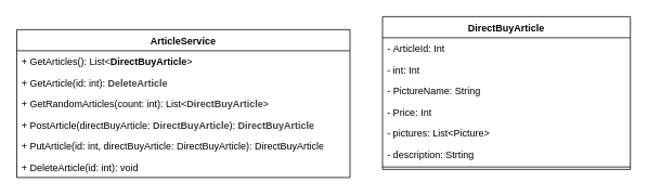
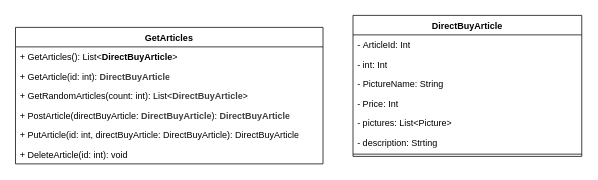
  <mxCell id="0" />
  <mxCell id="1" parent="0" />
  <mxCell id="2" value="DirectBuyArticle" style="swimlane;fontStyle=1;align=center;verticalAlign=top;childLayout=stackLayout;horizontal=1;startSize=26;horizontalStack=0;resizeParent=1;resizeParentMax=0;resizeLast=0;collapsible=1;marginBottom=0;whiteSpace=wrap;html=1;" parent="1" vertex="1"><mxGeometry x="470" y="20" width="305" height="188" as="geometry" /></mxCell>
  <mxCell id="3" value="-&amp;nbsp;&lt;span style=&quot;text-align: center; text-wrap: nowrap;&quot;&gt;ArticleId&lt;/span&gt;: Int" style="text;strokeColor=none;fillColor=none;align=left;verticalAlign=top;spacingLeft=4;spacingRight=4;overflow=hidden;rotatable=0;points=[[0,0.5],[1,0.5]];portConstraint=eastwest;whiteSpace=wrap;html=1;" parent="2" vertex="1"><mxGeometry y="26" width="305" height="26" as="geometry" /></mxCell>
  <mxCell id="4" value="&lt;div style=&quot;text-align: center;&quot;&gt;&lt;span style=&quot;background-color: initial;&quot;&gt;- int&lt;/span&gt;&lt;span style=&quot;background-color: initial;&quot;&gt;: Int&lt;/span&gt;&lt;/div&gt;" style="text;strokeColor=none;fillColor=none;align=left;verticalAlign=top;spacingLeft=4;spacingRight=4;overflow=hidden;rotatable=0;points=[[0,0.5],[1,0.5]];portConstraint=eastwest;whiteSpace=wrap;html=1;" parent="2" vertex="1"><mxGeometry y="52" width="305" height="26" as="geometry" /></mxCell>
  <mxCell id="5" value="-&amp;nbsp;&lt;span style=&quot;text-align: center; text-wrap: nowrap;&quot;&gt;Picture&lt;/span&gt;Name: String" style="text;strokeColor=none;fillColor=none;align=left;verticalAlign=top;spacingLeft=4;spacingRight=4;overflow=hidden;rotatable=0;points=[[0,0.5],[1,0.5]];portConstraint=eastwest;whiteSpace=wrap;html=1;" parent="2" vertex="1"><mxGeometry y="78" width="305" height="26" as="geometry" /></mxCell>
  <mxCell id="6" value="- Price: Int" style="text;strokeColor=none;fillColor=none;align=left;verticalAlign=top;spacingLeft=4;spacingRight=4;overflow=hidden;rotatable=0;points=[[0,0.5],[1,0.5]];portConstraint=eastwest;whiteSpace=wrap;html=1;" parent="2" vertex="1"><mxGeometry y="104" width="305" height="26" as="geometry" /></mxCell>
  <mxCell id="7" value="- pictures: List&amp;lt;Picture&amp;gt;" style="text;strokeColor=none;fillColor=none;align=left;verticalAlign=top;spacingLeft=4;spacingRight=4;overflow=hidden;rotatable=0;points=[[0,0.5],[1,0.5]];portConstraint=eastwest;whiteSpace=wrap;html=1;" parent="2" vertex="1"><mxGeometry y="130" width="305" height="26" as="geometry" /></mxCell>
  <mxCell id="8" value="- description: Strting" style="text;strokeColor=none;fillColor=none;align=left;verticalAlign=top;spacingLeft=4;spacingRight=4;overflow=hidden;rotatable=0;points=[[0,0.5],[1,0.5]];portConstraint=eastwest;whiteSpace=wrap;html=1;" parent="2" vertex="1"><mxGeometry y="156" width="305" height="26" as="geometry" /></mxCell>
  <mxCell id="9" value="" style="line;strokeWidth=1;fillColor=none;align=left;verticalAlign=middle;spacingTop=-1;spacingLeft=3;spacingRight=3;rotatable=0;labelPosition=right;points=[];portConstraint=eastwest;strokeColor=inherit;" parent="2" vertex="1"><mxGeometry y="182" width="305" height="6" as="geometry" /></mxCell>
- <mxCell id="10" value="&lt;span style=&quot;white-space: nowrap;&quot;&gt;ArticleService&lt;/span&gt;" style="swimlane;fontStyle=1;align=center;verticalAlign=top;childLayout=stackLayout;horizontal=1;startSize=26;horizontalStack=0;resizeParent=1;resizeParentMax=0;resizeLast=0;collapsible=1;marginBottom=0;whiteSpace=wrap;html=1;" parent="1" vertex="1"><mxGeometry y="36" width="410" height="182" as="geometry" x="20" /></mxCell>
+ <mxCell id="10" value="&lt;span style=&quot;white-space: nowrap;&quot;&gt;GetArticles&lt;/span&gt;" style="swimlane;fontStyle=1;align=center;verticalAlign=top;childLayout=stackLayout;horizontal=1;startSize=26;horizontalStack=0;resizeParent=1;resizeParentMax=0;resizeLast=0;collapsible=1;marginBottom=0;whiteSpace=wrap;html=1;" parent="1" vertex="1"><mxGeometry y="36" width="410" height="182" as="geometry" x="20" /></mxCell>
  <mxCell id="11" value="&lt;div style=&quot;text-align: center;&quot;&gt;&lt;span style=&quot;background-color: transparent; text-wrap-mode: nowrap;&quot;&gt;+ GetArticles(): List&amp;lt;&lt;/span&gt;&lt;span style=&quot;background-color: transparent;&quot;&gt;&lt;font color=&quot;#000000&quot;&gt;&lt;b&gt;DirectBuyArticle&lt;/b&gt;&lt;/font&gt;&lt;/span&gt;&lt;span style=&quot;background-color: transparent; text-wrap-mode: nowrap;&quot;&gt;&amp;gt;&lt;/span&gt;&lt;/div&gt;&lt;div&gt;&lt;span style=&quot;text-wrap-mode: nowrap;&quot;&gt;&lt;br&gt;&lt;/span&gt;&lt;/div&gt;" style="text;strokeColor=none;fillColor=none;align=left;verticalAlign=top;spacingLeft=4;spacingRight=4;overflow=hidden;rotatable=0;points=[[0,0.5],[1,0.5]];portConstraint=eastwest;whiteSpace=wrap;html=1;" parent="10" vertex="1"><mxGeometry y="26" width="410" height="26" as="geometry" /></mxCell>
- <mxCell id="12" value="&lt;span style=&quot;text-wrap-mode: nowrap;&quot;&gt;+ GetArticle(id: int):&amp;nbsp;&lt;/span&gt;&lt;b style=&quot;color: rgb(63, 63, 63); text-align: center;&quot;&gt;DeleteArticle&lt;/b&gt;" style="text;strokeColor=none;fillColor=none;align=left;verticalAlign=top;spacingLeft=4;spacingRight=4;overflow=hidden;rotatable=0;points=[[0,0.5],[1,0.5]];portConstraint=eastwest;whiteSpace=wrap;html=1;" parent="10" vertex="1"><mxGeometry y="52" width="410" height="26" as="geometry" /></mxCell>
+ <mxCell id="12" value="&lt;span style=&quot;text-wrap-mode: nowrap;&quot;&gt;+ GetArticle(id: int):&amp;nbsp;&lt;/span&gt;&lt;b style=&quot;color: rgb(63, 63, 63); text-align: center;&quot;&gt;DirectBuyArticle&lt;/b&gt;" style="text;strokeColor=none;fillColor=none;align=left;verticalAlign=top;spacingLeft=4;spacingRight=4;overflow=hidden;rotatable=0;points=[[0,0.5],[1,0.5]];portConstraint=eastwest;whiteSpace=wrap;html=1;" parent="10" vertex="1"><mxGeometry y="52" width="410" height="26" as="geometry" /></mxCell>
  <mxCell id="13" value="+ GetRandomArticles(count: int): List&amp;lt;&lt;b style=&quot;color: rgb(63, 63, 63); text-align: center;&quot;&gt;DirectBuyArticle&lt;/b&gt;&amp;gt;&lt;span style=&quot;font-family: monospace; font-size: 0px; text-wrap-mode: nowrap;&quot;&gt;%3CmxGraphModel%3E%3Croot%3E%3CmxCell%20id%3D%220%22%2F%3E%3CmxCell%20id%3D%221%22%20parent%3D%220%22%2F%3E%3CmxCell%20id%3D%222%22%20value%3D%22%2B%20NewBid(auctionArticle%3A%20AuctionArticle)%3A%20void%22%20style%3D%22text%3BstrokeColor%3Dnone%3BfillColor%3Dnone%3Balign%3Dleft%3BverticalAlign%3Dtop%3BspacingLeft%3D4%3BspacingRight%3D4%3Boverflow%3Dhidden%3Brotatable%3D0%3Bpoints%3D%5B%5B0%2C0.5%5D%2C%5B1%2C0.5%5D%5D%3BportConstraint%3Deastwest%3BwhiteSpace%3Dwrap%3Bhtml%3D1%3B%22%20vertex%3D%221%22%20parent%3D%221%22%3E%3CmxGeometry%20x%3D%2230%22%20y%3D%22436%22%20width%3D%22370%22%20height%3D%2226%22%20as%3D%22geometry%22%2F%3E%3C%2FmxCell%3E%3C%2Froot%3E%3C%2FmxGraphModel%3E&lt;/span&gt;&lt;span style=&quot;font-family: monospace; font-size: 0px; text-wrap-mode: nowrap;&quot;&gt;%3CmxGraphModel%3E%3Croot%3E%3CmxCell%20id%3D%220%22%2F%3E%3CmxCell%20id%3D%221%22%20parent%3D%220%22%2F%3E%3CmxCell%20id%3D%222%22%20value%3D%22%2B%20NewBid(auctionArticle%3A%20AuctionArticle)%3A%20void%22%20style%3D%22text%3BstrokeColor%3Dnone%3BfillColor%3Dnone%3Balign%3Dleft%3BverticalAlign%3Dtop%3BspacingLeft%3D4%3BspacingRight%3D4%3Boverflow%3Dhidden%3Brotatable%3D0%3Bpoints%3D%5B%5B0%2C0.5%5D%2C%5B1%2C0.5%5D%5D%3BportConstraint%3Deastwest%3BwhiteSpace%3Dwrap%3Bhtml%3D1%3B%22%20vertex%3D%221%22%20parent%3D%221%22%3E%3CmxGeometry%20x%3D%2230%22%20y%3D%22436%22%20width%3D%22370%22%20height%3D%2226%22%20as%3D%22geometry%22%2F%3E%3C%2FmxCell%3E%3C%2Froot%3E%3C%2FmxGraphModel%3E&lt;/span&gt;&lt;span style=&quot;font-family: monospace; font-size: 0px; text-wrap-mode: nowrap;&quot;&gt;%3CmxGraphModel%3E%3Croot%3E%3CmxCell%20id%3D%220%22%2F%3E%3CmxCell%20id%3D%221%22%20parent%3D%220%22%2F%3E%3CmxCell%20id%3D%222%22%20value%3D%22%2B%20NewBid(auctionArticle%3A%20AuctionArticle)%3A%20void%22%20style%3D%22text%3BstrokeColor%3Dnone%3BfillColor%3Dnone%3Balign%3Dleft%3BverticalAlign%3Dtop%3BspacingLeft%3D4%3BspacingRight%3D4%3Boverflow%3Dhidden%3Brotatable%3D0%3Bpoints%3D%5B%5B0%2C0.5%5D%2C%5B1%2C0.5%5D%5D%3BportConstraint%3Deastwest%3BwhiteSpace%3Dwrap%3Bhtml%3D1%3B%22%20vertex%3D%221%22%20parent%3D%221%22%3E%3CmxGeometry%20x%3D%2230%22%20y%3D%22436%22%20width%3D%22370%22%20height%3D%2226%22%20as%3D%22geometry%22%2F%3E%3C%2FmxCell%3E%3C%2Froot%3E%3C%2FmxGraphModel%3E&lt;/span&gt;" style="text;strokeColor=none;fillColor=none;align=left;verticalAlign=top;spacingLeft=4;spacingRight=4;overflow=hidden;rotatable=0;points=[[0,0.5],[1,0.5]];portConstraint=eastwest;whiteSpace=wrap;html=1;" parent="10" vertex="1"><mxGeometry y="78" width="410" height="26" as="geometry" /></mxCell>
  <mxCell id="14" value="+ PostArticle(directBuyArticle:&amp;nbsp;&lt;b style=&quot;color: rgb(63, 63, 63); text-align: center;&quot;&gt;DirectBuyArticle&lt;/b&gt;):&amp;nbsp;&lt;b style=&quot;color: rgb(63, 63, 63); text-align: center;&quot;&gt;DirectBuyArticle&lt;/b&gt;" style="text;strokeColor=none;fillColor=none;align=left;verticalAlign=top;spacingLeft=4;spacingRight=4;overflow=hidden;rotatable=0;points=[[0,0.5],[1,0.5]];portConstraint=eastwest;whiteSpace=wrap;html=1;" vertex="1" parent="10"><mxGeometry y="104" width="410" height="26" as="geometry" /></mxCell>
  <mxCell id="15" value="+ PutArticle(id: int, directBuyArticle: D&lt;span style=&quot;color: rgb(0, 0, 0);&quot;&gt;irectBuyArticle&lt;/span&gt;): D&lt;span style=&quot;color: rgb(0, 0, 0);&quot;&gt;irectBuyArticle&lt;/span&gt;" style="text;strokeColor=none;fillColor=none;align=left;verticalAlign=top;spacingLeft=4;spacingRight=4;overflow=hidden;rotatable=0;points=[[0,0.5],[1,0.5]];portConstraint=eastwest;whiteSpace=wrap;html=1;" vertex="1" parent="10"><mxGeometry y="130" width="410" height="26" as="geometry" /></mxCell>
  <mxCell id="16" value="+ DeleteArticle(id: int): void" style="text;strokeColor=none;fillColor=none;align=left;verticalAlign=top;spacingLeft=4;spacingRight=4;overflow=hidden;rotatable=0;points=[[0,0.5],[1,0.5]];portConstraint=eastwest;whiteSpace=wrap;html=1;" vertex="1" parent="10"><mxGeometry y="156" width="410" height="26" as="geometry" /></mxCell>
